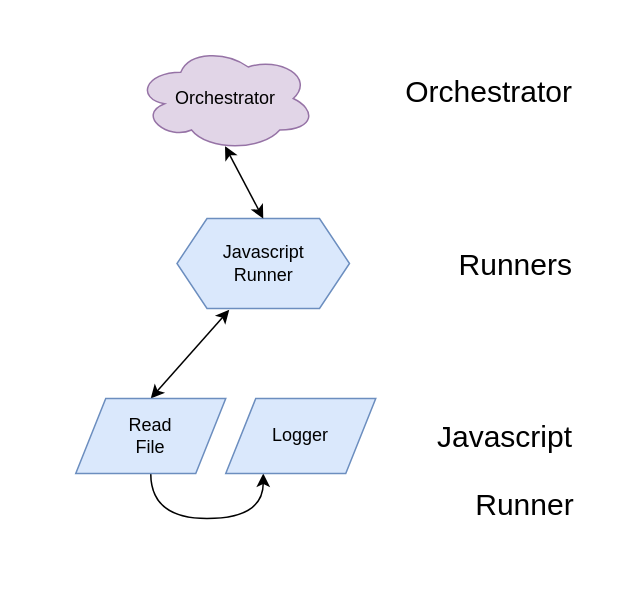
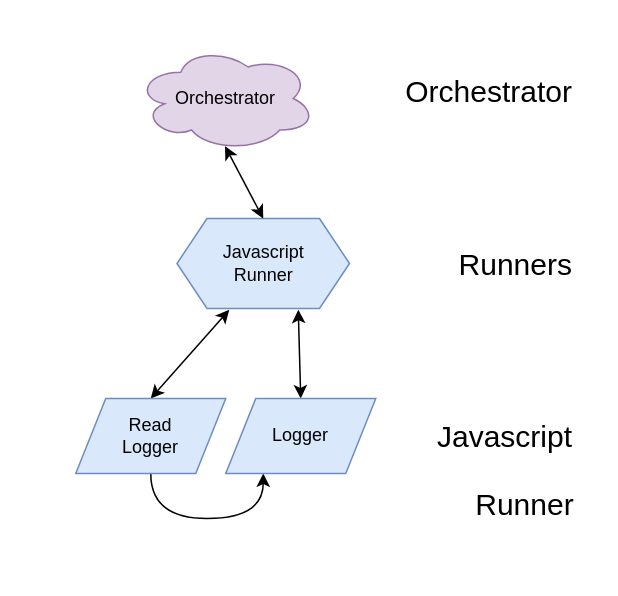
  <mxCell id="0" />
  <mxCell id="1" parent="0" />
  <mxCell id="2" value="&lt;span style=&quot;font-size: 20px;&quot;&gt;Runner&amp;nbsp;&lt;/span&gt;" style="rounded=0;whiteSpace=wrap;html=1;align=right;fillColor=none;strokeColor=none;" parent="1" vertex="1"><mxGeometry x="20" y="295" width="370" height="80" as="geometry" /></mxCell>
  <mxCell id="3" value="&lt;font style=&quot;font-size: 20px;&quot;&gt;Javascript&lt;/font&gt;&amp;nbsp;&amp;nbsp;" style="rounded=0;whiteSpace=wrap;html=1;align=right;fillColor=none;strokeColor=none;" parent="1" vertex="1"><mxGeometry x="40" y="250" width="350" height="80" as="geometry" /></mxCell>
  <mxCell id="4" value="&lt;span style=&quot;font-size: 20px;&quot;&gt;Runners&lt;/span&gt;&amp;nbsp;&amp;nbsp;" style="rounded=0;whiteSpace=wrap;html=1;align=right;fillColor=none;strokeColor=none;" parent="1" vertex="1"><mxGeometry x="50" y="135" width="340" height="80" as="geometry" /></mxCell>
  <mxCell id="5" value="&lt;font style=&quot;font-size: 20px;&quot;&gt;Orchestrator&lt;/font&gt;&amp;nbsp;&amp;nbsp;" style="rounded=0;whiteSpace=wrap;html=1;align=right;fillColor=none;strokeColor=none;" parent="1" vertex="1"><mxGeometry x="40" y="20" width="350" height="80" as="geometry" /></mxCell>
  <mxCell id="6" value="Orchestrator" style="ellipse;shape=cloud;whiteSpace=wrap;html=1;fillColor=#e1d5e7;strokeColor=#9673a6;" parent="1" vertex="1"><mxGeometry x="90" y="30" width="120" height="70" as="geometry" /></mxCell>
  <mxCell id="7" style="edgeStyle=none;rounded=0;orthogonalLoop=1;jettySize=auto;html=1;exitX=0.303;exitY=1.015;exitDx=0;exitDy=0;entryX=0.5;entryY=0;entryDx=0;entryDy=0;startArrow=classic;startFill=1;exitPerimeter=0;" parent="1" source="9" target="13" edge="1"><mxGeometry relative="1" as="geometry" /></mxCell>
+ <mxCell id="8" style="edgeStyle=none;rounded=0;orthogonalLoop=1;jettySize=auto;html=1;exitX=0.703;exitY=1.013;exitDx=0;exitDy=0;entryX=0.5;entryY=0;entryDx=0;entryDy=0;startArrow=classic;startFill=1;exitPerimeter=0;" parent="1" source="9" target="14" edge="1"><mxGeometry relative="1" as="geometry" /></mxCell>
  <mxCell id="9" value="Javascript&lt;div&gt;Runner&lt;/div&gt;" style="shape=hexagon;perimeter=hexagonPerimeter2;whiteSpace=wrap;html=1;fixedSize=1;fillColor=#dae8fc;strokeColor=#6c8ebf;" parent="1" vertex="1"><mxGeometry x="117.5" y="145" width="115" height="60" as="geometry" /></mxCell>
  <mxCell id="10" value="" style="endArrow=classic;startArrow=classic;html=1;rounded=0;exitX=0.5;exitY=0;exitDx=0;exitDy=0;entryX=0.496;entryY=0.954;entryDx=0;entryDy=0;entryPerimeter=0;" parent="1" source="9" target="6" edge="1"><mxGeometry width="50" height="50" relative="1" as="geometry"><mxPoint x="130" y="195" as="sourcePoint" /><mxPoint x="140" y="115" as="targetPoint" /></mxGeometry></mxCell>
  <mxCell id="11" value="" style="group" vertex="1" connectable="0" parent="1"><mxGeometry x="50" y="265" width="200" height="80" as="geometry" /></mxCell>
  <mxCell id="12" style="edgeStyle=orthogonalEdgeStyle;curved=1;rounded=0;orthogonalLoop=1;jettySize=auto;html=1;exitX=0.5;exitY=1;exitDx=0;exitDy=0;entryX=0.25;entryY=1;entryDx=0;entryDy=0;" parent="11" source="13" edge="1"><mxGeometry relative="1" as="geometry"><Array as="points"><mxPoint x="50" y="80" /><mxPoint x="125" y="80" /></Array><mxPoint x="125" y="50.0" as="targetPoint" /></mxGeometry></mxCell>
- <mxCell id="13" value="Read&lt;div&gt;File&lt;/div&gt;" style="shape=parallelogram;perimeter=parallelogramPerimeter;whiteSpace=wrap;html=1;fixedSize=1;fillColor=#dae8fc;strokeColor=#6c8ebf;" parent="11" vertex="1"><mxGeometry width="100" height="50" as="geometry" /></mxCell>
+ <mxCell id="13" value="Read&lt;div&gt;Logger&lt;/div&gt;" style="shape=parallelogram;perimeter=parallelogramPerimeter;whiteSpace=wrap;html=1;fixedSize=1;fillColor=#dae8fc;strokeColor=#6c8ebf;" parent="11" vertex="1"><mxGeometry width="100" height="50" as="geometry" /></mxCell>
  <mxCell id="14" value="Logger" style="shape=parallelogram;perimeter=parallelogramPerimeter;whiteSpace=wrap;html=1;fixedSize=1;fillColor=#dae8fc;strokeColor=#6c8ebf;" parent="11" vertex="1"><mxGeometry x="100" width="100" height="50" as="geometry" /></mxCell>
